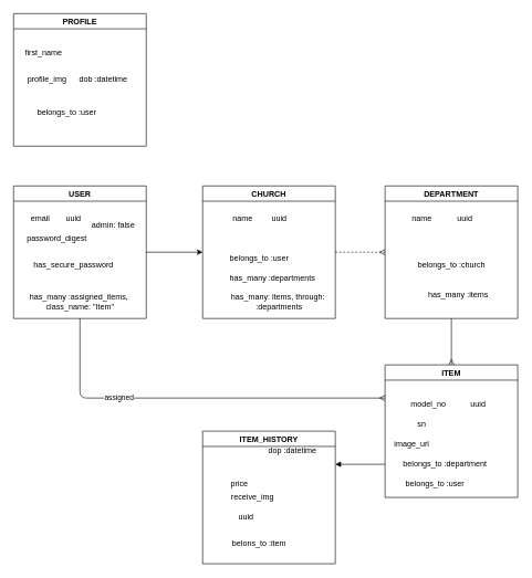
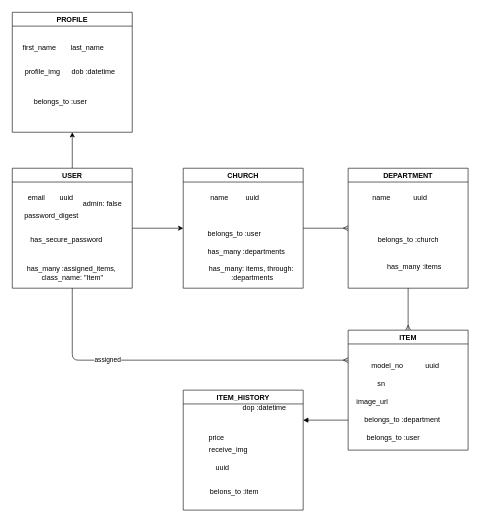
  <mxCell id="0" />
  <mxCell id="1" parent="0" />
  <mxCell id="2" style="edgeStyle=none;html=1;exitX=1;exitY=0.5;exitDx=0;exitDy=0;entryX=0;entryY=0.5;entryDx=0;entryDy=0;" parent="1" source="6" target="14" edge="1"><mxGeometry relative="1" as="geometry" /></mxCell>
  <mxCell id="3" style="edgeStyle=none;html=1;entryX=0;entryY=0.25;entryDx=0;entryDy=0;endArrow=ERmany;endFill=0;exitX=0.5;exitY=1;exitDx=0;exitDy=0;" parent="1" source="6" target="25" edge="1"><mxGeometry relative="1" as="geometry"><Array as="points"><mxPoint x="120" y="600" /></Array></mxGeometry></mxCell>
  <mxCell id="4" value="assigned" style="edgeLabel;html=1;align=center;verticalAlign=middle;resizable=0;points=[];" parent="3" vertex="1" connectable="0"><mxGeometry x="-0.387" y="2" relative="1" as="geometry"><mxPoint as="offset" /></mxGeometry></mxCell>
+ <mxCell id="5" style="edgeStyle=none;html=1;entryX=0.5;entryY=1;entryDx=0;entryDy=0;" parent="1" source="6" target="40" edge="1"><mxGeometry relative="1" as="geometry" /></mxCell>
  <mxCell id="6" value="USER" style="swimlane;" parent="1" vertex="1"><mxGeometry x="20" y="280" width="200" height="200" as="geometry" /></mxCell>
  <mxCell id="7" value="email" style="text;html=1;align=center;verticalAlign=middle;resizable=0;points=[];autosize=1;strokeColor=none;fillColor=none;" parent="6" vertex="1"><mxGeometry x="20" y="40" width="40" height="20" as="geometry" /></mxCell>
  <mxCell id="8" value="has_secure_password" style="text;html=1;align=center;verticalAlign=middle;resizable=0;points=[];autosize=1;strokeColor=none;fillColor=none;" parent="6" vertex="1"><mxGeometry x="20" y="110" width="140" height="20" as="geometry" /></mxCell>
  <mxCell id="9" value="admin: false" style="text;html=1;align=center;verticalAlign=middle;resizable=0;points=[];autosize=1;strokeColor=none;fillColor=none;" parent="6" vertex="1"><mxGeometry x="110" y="50" width="80" height="20" as="geometry" /></mxCell>
  <mxCell id="10" value="uuid" style="text;html=1;align=center;verticalAlign=middle;resizable=0;points=[];autosize=1;strokeColor=none;fillColor=none;" parent="6" vertex="1"><mxGeometry x="70" y="40" width="40" height="20" as="geometry" /></mxCell>
  <mxCell id="11" value="has_many :assigned_items,&amp;nbsp;&lt;br&gt;class_name: &quot;Item&quot;" style="text;html=1;align=center;verticalAlign=middle;resizable=0;points=[];autosize=1;strokeColor=none;fillColor=none;" parent="6" vertex="1"><mxGeometry x="15" y="160" width="170" height="30" as="geometry" /></mxCell>
  <mxCell id="12" value="password_digest" style="text;html=1;align=center;verticalAlign=middle;resizable=0;points=[];autosize=1;strokeColor=none;fillColor=none;" parent="6" vertex="1"><mxGeometry x="10" y="70" width="110" height="20" as="geometry" /></mxCell>
- <mxCell id="13" style="edgeStyle=none;html=1;exitX=1;exitY=0.5;exitDx=0;exitDy=0;entryX=0;entryY=0.5;entryDx=0;entryDy=0;endArrow=ERmany;endFill=0;dashed=1;" parent="1" source="14" target="20" edge="1"><mxGeometry relative="1" as="geometry" /></mxCell>
+ <mxCell id="13" style="edgeStyle=none;html=1;exitX=1;exitY=0.5;exitDx=0;exitDy=0;entryX=0;entryY=0.5;entryDx=0;entryDy=0;endArrow=ERmany;endFill=0;" parent="1" source="14" target="20" edge="1"><mxGeometry relative="1" as="geometry" /></mxCell>
  <mxCell id="14" value="CHURCH" style="swimlane;" parent="1" vertex="1"><mxGeometry x="305" y="280" width="200" height="200" as="geometry" /></mxCell>
  <mxCell id="15" value="name" style="text;html=1;align=center;verticalAlign=middle;resizable=0;points=[];autosize=1;strokeColor=none;fillColor=none;" parent="14" vertex="1"><mxGeometry x="35" y="40" width="50" height="20" as="geometry" /></mxCell>
  <mxCell id="16" value="belongs_to :user" style="text;html=1;align=center;verticalAlign=middle;resizable=0;points=[];autosize=1;strokeColor=none;fillColor=none;" parent="14" vertex="1"><mxGeometry x="35" y="100" width="100" height="20" as="geometry" /></mxCell>
  <mxCell id="17" value="has_many :departments" style="text;html=1;align=center;verticalAlign=middle;resizable=0;points=[];autosize=1;strokeColor=none;fillColor=none;" parent="14" vertex="1"><mxGeometry x="35" y="130" width="140" height="20" as="geometry" /></mxCell>
  <mxCell id="18" value="has_many: items, through:&amp;nbsp;&lt;br&gt;:departments" style="text;html=1;align=center;verticalAlign=middle;resizable=0;points=[];autosize=1;strokeColor=none;fillColor=none;" parent="14" vertex="1"><mxGeometry x="35" y="160" width="160" height="30" as="geometry" /></mxCell>
  <mxCell id="19" style="edgeStyle=none;html=1;exitX=0.5;exitY=1;exitDx=0;exitDy=0;entryX=0.5;entryY=0;entryDx=0;entryDy=0;endArrow=ERmany;endFill=0;" parent="1" source="20" target="25" edge="1"><mxGeometry relative="1" as="geometry" /></mxCell>
  <mxCell id="20" value="DEPARTMENT" style="swimlane;" parent="1" vertex="1"><mxGeometry x="580" y="280" width="200" height="200" as="geometry" /></mxCell>
  <mxCell id="21" value="name" style="text;html=1;align=center;verticalAlign=middle;resizable=0;points=[];autosize=1;strokeColor=none;fillColor=none;" parent="20" vertex="1"><mxGeometry x="30" y="40" width="50" height="20" as="geometry" /></mxCell>
  <mxCell id="22" value="has_many :items" style="text;html=1;align=center;verticalAlign=middle;resizable=0;points=[];autosize=1;strokeColor=none;fillColor=none;" parent="20" vertex="1"><mxGeometry x="55" y="155" width="110" height="20" as="geometry" /></mxCell>
  <mxCell id="23" value="belongs_to :church" style="text;html=1;align=center;verticalAlign=middle;resizable=0;points=[];autosize=1;strokeColor=none;fillColor=none;" parent="20" vertex="1"><mxGeometry x="40" y="110" width="120" height="20" as="geometry" /></mxCell>
  <mxCell id="24" style="edgeStyle=none;html=1;exitX=0;exitY=0.75;exitDx=0;exitDy=0;entryX=1;entryY=0.25;entryDx=0;entryDy=0;endArrow=block;endFill=1;" parent="1" source="25" target="32" edge="1"><mxGeometry relative="1" as="geometry" /></mxCell>
  <mxCell id="25" value="ITEM" style="swimlane;" parent="1" vertex="1"><mxGeometry x="580" y="550" width="200" height="200" as="geometry" /></mxCell>
  <mxCell id="26" value="model_no" style="text;html=1;align=center;verticalAlign=middle;resizable=0;points=[];autosize=1;strokeColor=none;fillColor=none;" parent="25" vertex="1"><mxGeometry x="30" y="50" width="70" height="20" as="geometry" /></mxCell>
  <mxCell id="27" value="sn" style="text;html=1;align=center;verticalAlign=middle;resizable=0;points=[];autosize=1;strokeColor=none;fillColor=none;" parent="25" vertex="1"><mxGeometry x="40" y="80" width="30" height="20" as="geometry" /></mxCell>
  <mxCell id="28" value="image_url" style="text;html=1;align=center;verticalAlign=middle;resizable=0;points=[];autosize=1;strokeColor=none;fillColor=none;" parent="25" vertex="1"><mxGeometry x="5" y="110" width="70" height="20" as="geometry" /></mxCell>
  <mxCell id="29" value="belongs_to :department" style="text;html=1;align=center;verticalAlign=middle;resizable=0;points=[];autosize=1;strokeColor=none;fillColor=none;" parent="25" vertex="1"><mxGeometry x="20" y="140" width="140" height="20" as="geometry" /></mxCell>
  <mxCell id="30" value="belongs_to :user" style="text;html=1;align=center;verticalAlign=middle;resizable=0;points=[];autosize=1;strokeColor=none;fillColor=none;" parent="25" vertex="1"><mxGeometry x="25" y="170" width="100" height="20" as="geometry" /></mxCell>
  <mxCell id="31" value="uuid" style="text;html=1;align=center;verticalAlign=middle;resizable=0;points=[];autosize=1;strokeColor=none;fillColor=none;" parent="25" vertex="1"><mxGeometry x="120" y="50" width="40" height="20" as="geometry" /></mxCell>
  <mxCell id="32" value="ITEM_HISTORY" style="swimlane;" parent="1" vertex="1"><mxGeometry x="305" y="650" width="200" height="200" as="geometry" /></mxCell>
  <mxCell id="33" value="belons_to :item" style="text;html=1;align=center;verticalAlign=middle;resizable=0;points=[];autosize=1;strokeColor=none;fillColor=none;" parent="32" vertex="1"><mxGeometry x="35" y="160" width="100" height="20" as="geometry" /></mxCell>
  <mxCell id="34" value="dop :datetime" style="text;html=1;align=center;verticalAlign=middle;resizable=0;points=[];autosize=1;strokeColor=none;fillColor=none;" parent="32" vertex="1"><mxGeometry x="90" y="20" width="90" height="20" as="geometry" /></mxCell>
  <mxCell id="35" value="price" style="text;html=1;align=center;verticalAlign=middle;resizable=0;points=[];autosize=1;strokeColor=none;fillColor=none;" parent="32" vertex="1"><mxGeometry x="35" y="70" width="40" height="20" as="geometry" /></mxCell>
  <mxCell id="36" value="receive_img" style="text;html=1;align=center;verticalAlign=middle;resizable=0;points=[];autosize=1;strokeColor=none;fillColor=none;" parent="32" vertex="1"><mxGeometry x="35" y="90" width="80" height="20" as="geometry" /></mxCell>
  <mxCell id="37" value="uuid" style="text;html=1;align=center;verticalAlign=middle;resizable=0;points=[];autosize=1;strokeColor=none;fillColor=none;" vertex="1" parent="32"><mxGeometry x="45" y="120" width="40" height="20" as="geometry" /></mxCell>
  <mxCell id="38" value="uuid" style="text;html=1;align=center;verticalAlign=middle;resizable=0;points=[];autosize=1;strokeColor=none;fillColor=none;" parent="1" vertex="1"><mxGeometry x="400" y="320" width="40" height="20" as="geometry" /></mxCell>
  <mxCell id="39" value="uuid" style="text;html=1;align=center;verticalAlign=middle;resizable=0;points=[];autosize=1;strokeColor=none;fillColor=none;" parent="1" vertex="1"><mxGeometry x="680" y="320" width="40" height="20" as="geometry" /></mxCell>
  <mxCell id="40" value="PROFILE" style="swimlane;" parent="1" vertex="1"><mxGeometry x="20" y="20" width="200" height="200" as="geometry" /></mxCell>
  <mxCell id="41" value="first_name" style="text;html=1;align=center;verticalAlign=middle;resizable=0;points=[];autosize=1;strokeColor=none;fillColor=none;" parent="40" vertex="1"><mxGeometry x="10" y="50" width="70" height="20" as="geometry" /></mxCell>
  <mxCell id="42" value="dob :datetime" style="text;html=1;align=center;verticalAlign=middle;resizable=0;points=[];autosize=1;strokeColor=none;fillColor=none;" parent="40" vertex="1"><mxGeometry x="90" y="90" width="90" height="20" as="geometry" /></mxCell>
+ <mxCell id="43" value="last_name" style="text;html=1;align=center;verticalAlign=middle;resizable=0;points=[];autosize=1;strokeColor=none;fillColor=none;" parent="40" vertex="1"><mxGeometry x="90" y="50" width="70" height="20" as="geometry" /></mxCell>
  <mxCell id="44" value="belongs_to :user" style="text;html=1;align=center;verticalAlign=middle;resizable=0;points=[];autosize=1;strokeColor=none;fillColor=none;" parent="40" vertex="1"><mxGeometry x="30" y="140" width="100" height="20" as="geometry" /></mxCell>
  <mxCell id="45" value="profile_img" style="text;html=1;align=center;verticalAlign=middle;resizable=0;points=[];autosize=1;strokeColor=none;fillColor=none;" parent="40" vertex="1"><mxGeometry x="15" y="90" width="70" height="20" as="geometry" /></mxCell>
